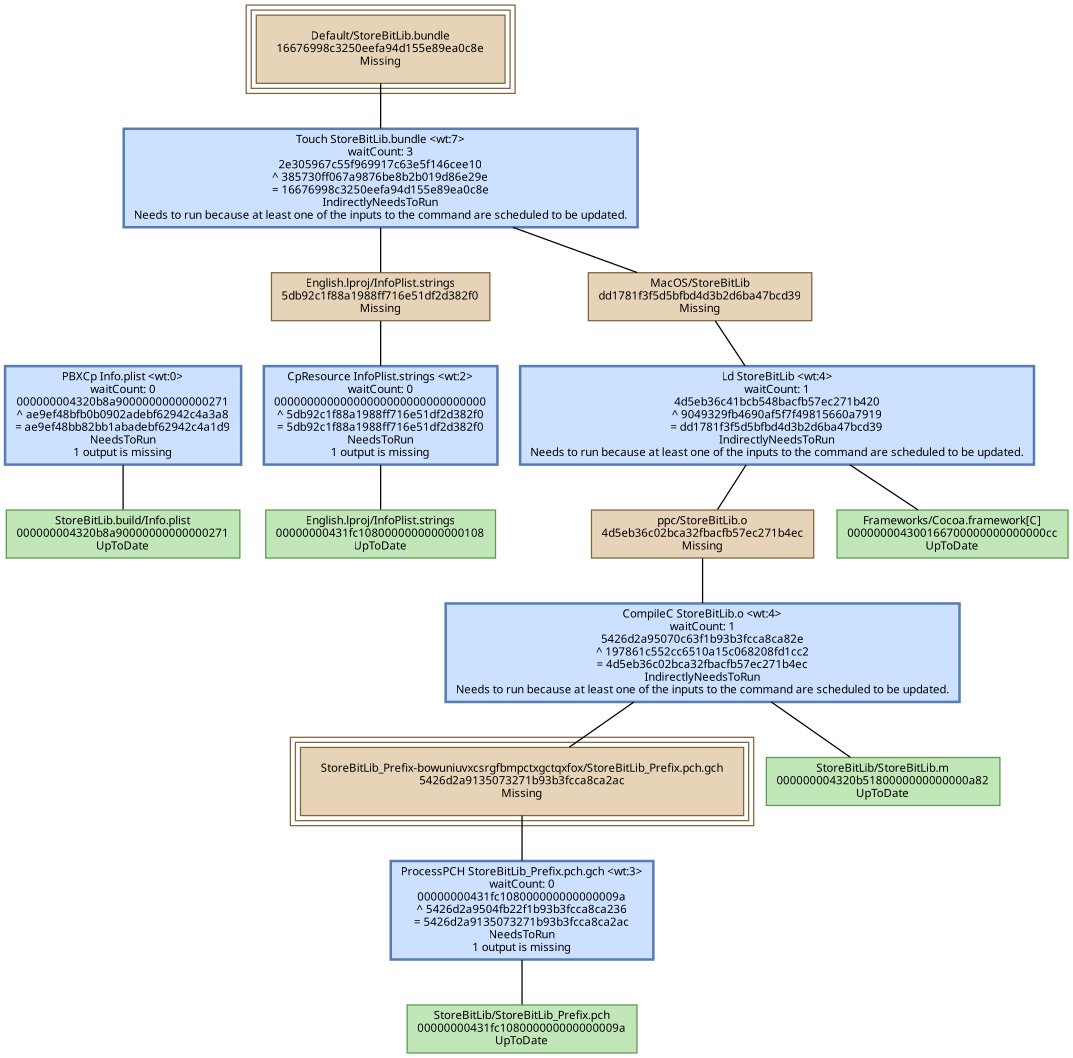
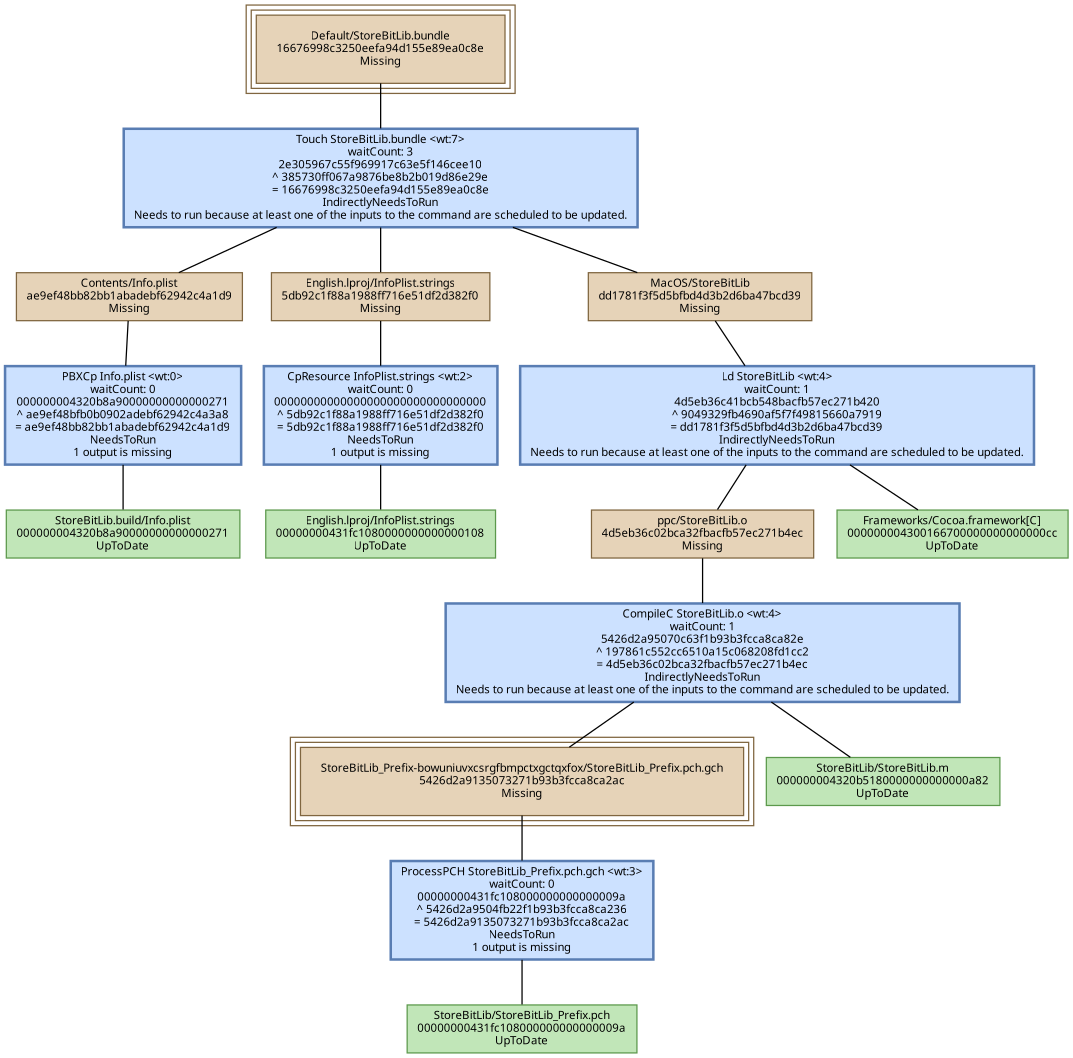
  digraph {
    concentrate=false
    node [color="0.1 0.5 0.5" fillcolor="0.1 0.2 0.9" fontname=Monaco fontsize=9 shape=box style=filled]
    edge [arrowhead=none arrowtail=normal color=black style=solid]
    n1 [label="Default/StoreBitLib.bundle\n16676998c3250eefa94d155e89ea0c8e\nMissing" peripheries=3]
    n2 [color="0.6 0.5 0.7" fillcolor="0.6 0.2 1.0" label="Touch StoreBitLib.bundle <wt:7>\nwaitCount: 3\n2e305967c55f969917c63e5f146cee10\n^ 385730ff067a9876be8b2b019d86e29e\n= 16676998c3250eefa94d155e89ea0c8e\nIndirectlyNeedsToRun\nNeeds to run because at least one of the inputs to the command are scheduled to be updated." style="filled,bold"]
+   n3 [label="Contents/Info.plist\nae9ef48bb82bb1abadebf62942c4a1d9\nMissing"]
    n4 [color="0.6 0.5 0.7" fillcolor="0.6 0.2 1.0" label="PBXCp Info.plist <wt:0>\nwaitCount: 0\n000000004320b8a90000000000000271\n^ ae9ef48bfb0b0902adebf62942c4a3a8\n= ae9ef48bb82bb1abadebf62942c4a1d9\nNeedsToRun\n1 output is missing" style="filled,bold"]
    n5 [color="0.3 0.5 0.6" fillcolor="0.3 0.2 0.9" label="StoreBitLib.build/Info.plist\n000000004320b8a90000000000000271\nUpToDate"]
    n6 [label="English.lproj/InfoPlist.strings\n5db92c1f88a1988ff716e51df2d382f0\nMissing"]
    n7 [color="0.6 0.5 0.7" fillcolor="0.6 0.2 1.0" label="CpResource InfoPlist.strings <wt:2>\nwaitCount: 0\n00000000000000000000000000000000\n^ 5db92c1f88a1988ff716e51df2d382f0\n= 5db92c1f88a1988ff716e51df2d382f0\nNeedsToRun\n1 output is missing" style="filled,bold"]
    n8 [color="0.3 0.5 0.6" fillcolor="0.3 0.2 0.9" label="English.lproj/InfoPlist.strings\n00000000431fc1080000000000000108\nUpToDate"]
    n9 [label="ppc/StoreBitLib.o\n4d5eb36c02bca32fbacfb57ec271b4ec\nMissing"]
    n10 [color="0.6 0.5 0.7" fillcolor="0.6 0.2 1.0" label="CompileC StoreBitLib.o <wt:4>\nwaitCount: 1\n5426d2a95070c63f1b93b3fcca8ca82e\n^ 197861c552cc6510a15c068208fd1cc2\n= 4d5eb36c02bca32fbacfb57ec271b4ec\nIndirectlyNeedsToRun\nNeeds to run because at least one of the inputs to the command are scheduled to be updated." style="filled,bold"]
    n11 [color="0.3 0.5 0.6" fillcolor="0.3 0.2 0.9" label="StoreBitLib/StoreBitLib_Prefix.pch\n00000000431fc108000000000000009a\nUpToDate"]
    n12 [label="StoreBitLib_Prefix-bowuniuvxcsrgfbmpctxgctqxfox/StoreBitLib_Prefix.pch.gch\n5426d2a9135073271b93b3fcca8ca2ac\nMissing" peripheries=3]
    n13 [color="0.6 0.5 0.7" fillcolor="0.6 0.2 1.0" label="ProcessPCH StoreBitLib_Prefix.pch.gch <wt:3>\nwaitCount: 0\n00000000431fc108000000000000009a\n^ 5426d2a9504fb22f1b93b3fcca8ca236\n= 5426d2a9135073271b93b3fcca8ca2ac\nNeedsToRun\n1 output is missing" style="filled,bold"]
    n14 [color="0.3 0.5 0.6" fillcolor="0.3 0.2 0.9" label="StoreBitLib/StoreBitLib.m\n000000004320b5180000000000000a82\nUpToDate"]
    n15 [label="MacOS/StoreBitLib\ndd1781f3f5d5bfbd4d3b2d6ba47bcd39\nMissing"]
    n16 [color="0.6 0.5 0.7" fillcolor="0.6 0.2 1.0" label="Ld StoreBitLib <wt:4>\nwaitCount: 1\n4d5eb36c41bcb548bacfb57ec271b420\n^ 9049329fb4690af5f7f49815660a7919\n= dd1781f3f5d5bfbd4d3b2d6ba47bcd39\nIndirectlyNeedsToRun\nNeeds to run because at least one of the inputs to the command are scheduled to be updated." style="filled,bold"]
    n17 [color="0.3 0.5 0.6" fillcolor="0.3 0.2 0.9" label="Frameworks/Cocoa.framework[C]\n000000004300166700000000000000cc\nUpToDate"]
    n1 -> n2
+   n2 -> n3
    n2 -> n6
    n2 -> n15
+   n3 -> n4
    n4 -> n5
    n6 -> n7
    n7 -> n8
    n9 -> n10
    n10 -> n12
    n10 -> n14
    n12 -> n13
    n13 -> n11
    n15 -> n16
    n16 -> n9
    n16 -> n17
  }
